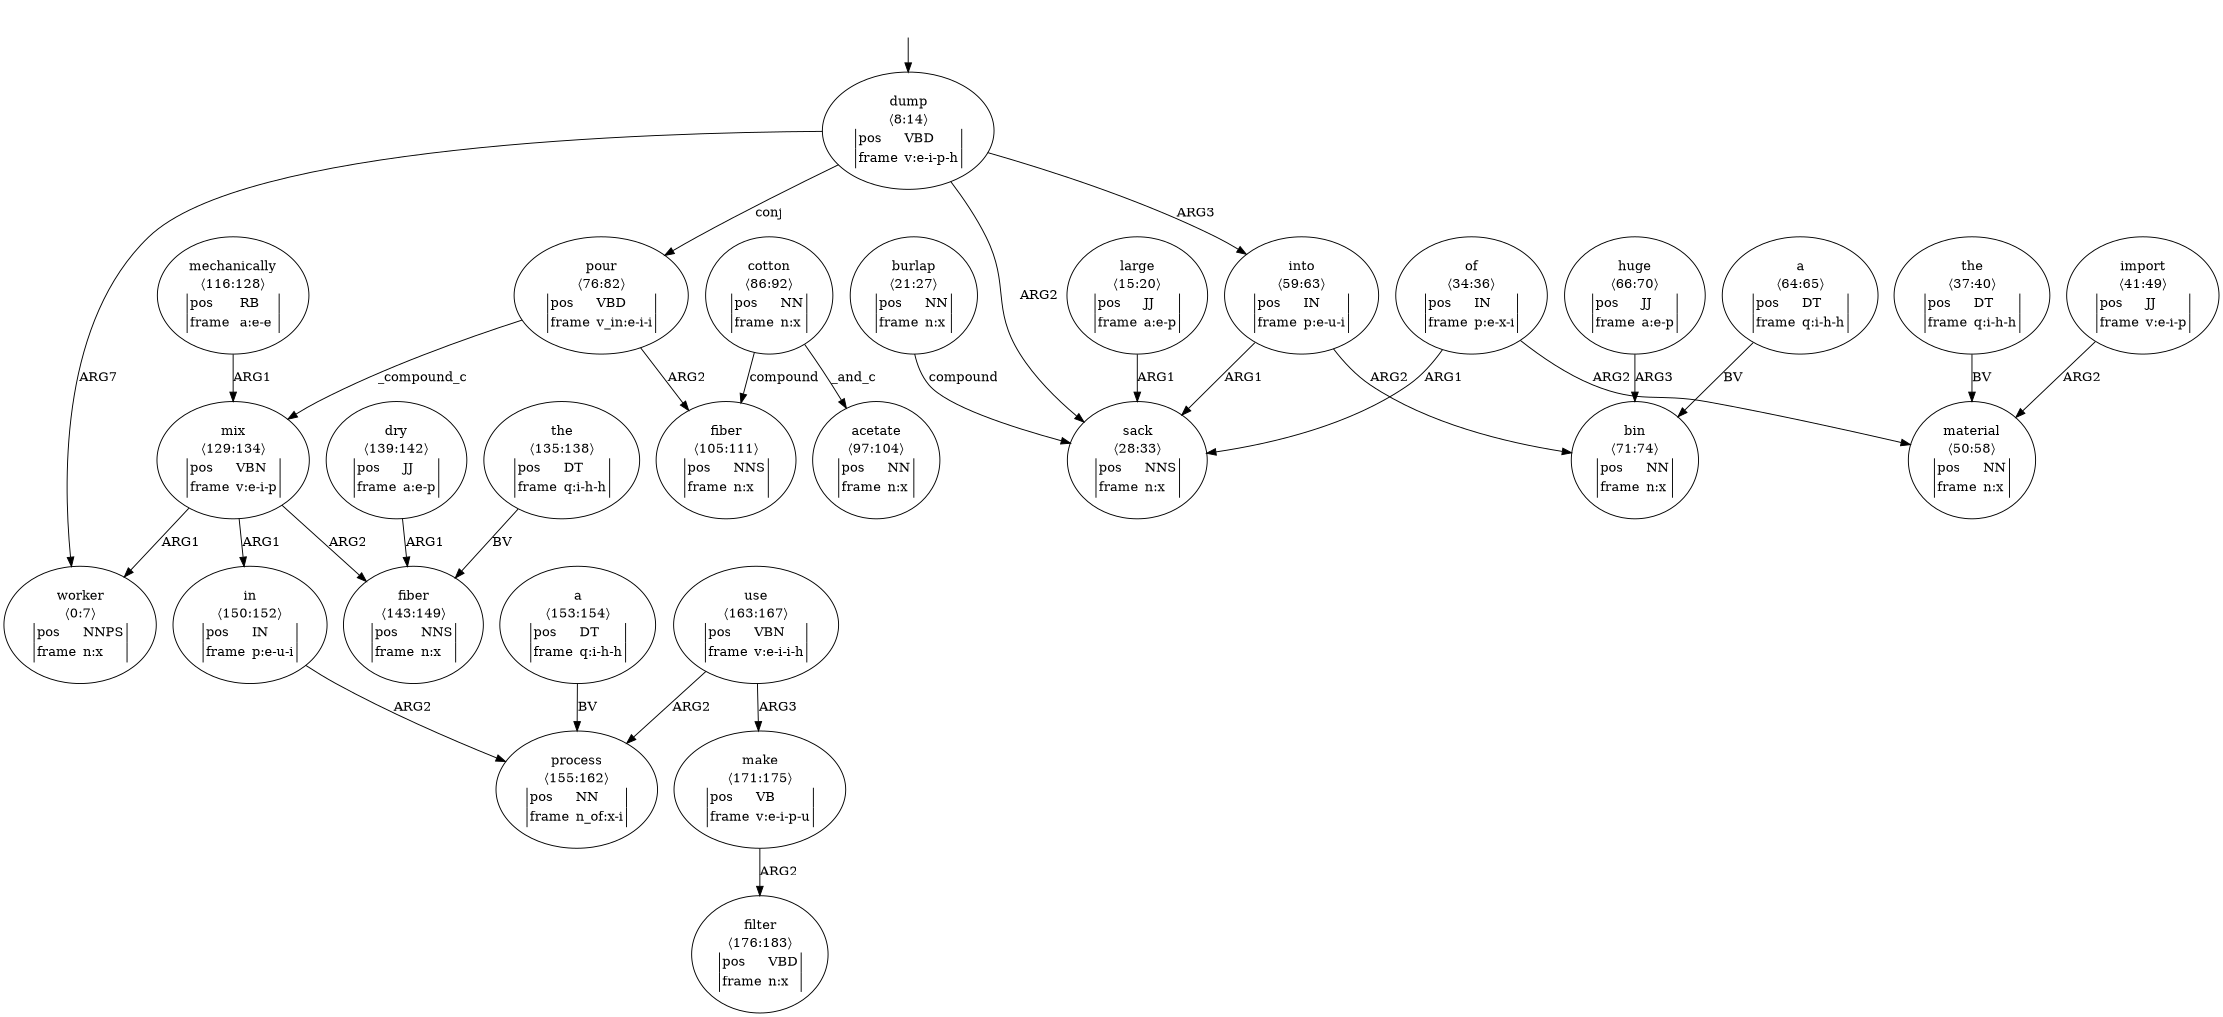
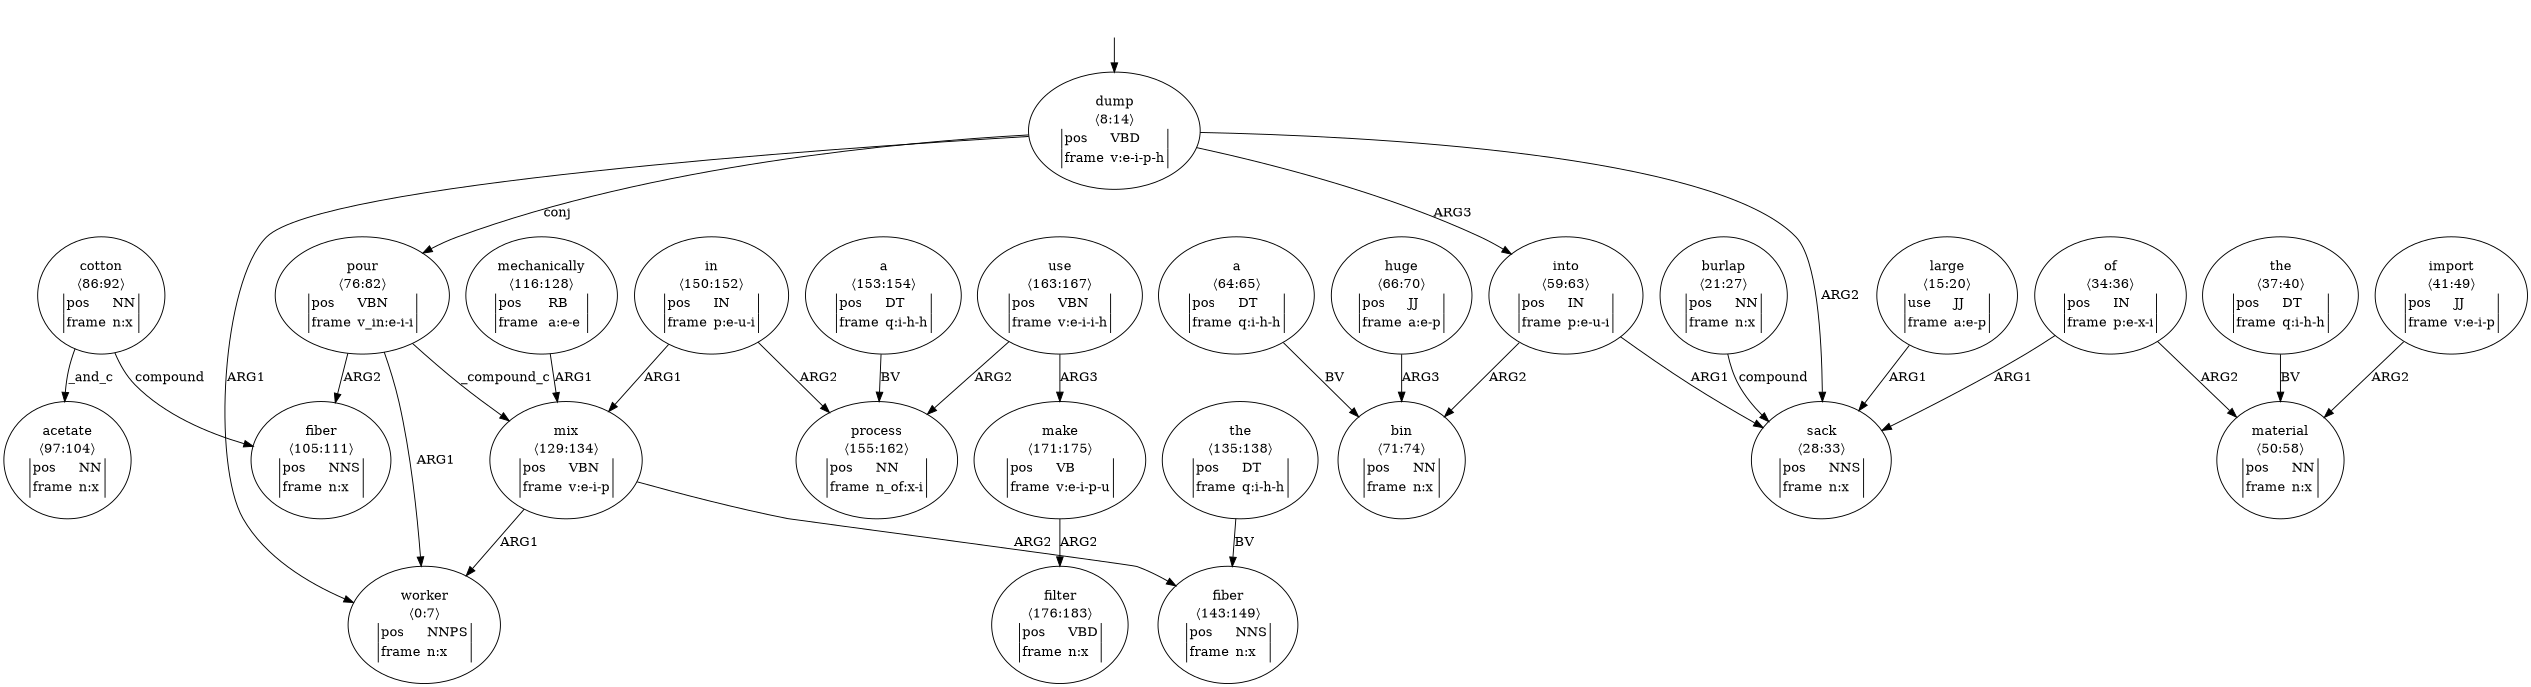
  digraph {
    top [style=invis]
    n2 [label=<<table align="center" border="0" cellspacing="0"><tr><td colspan="2">dump</td></tr><tr><td colspan="2">〈8:14〉</td></tr><tr><td sides="l" border="1" align="left">pos</td><td sides="r" border="1" align="left">VBD</td></tr><tr><td sides="l" border="1" align="left">frame</td><td sides="r" border="1" align="left">v:e-i-p-h</td></tr></table>>]
    n3 [label=<<table align="center" border="0" cellspacing="0"><tr><td colspan="2">worker</td></tr><tr><td colspan="2">〈0:7〉</td></tr><tr><td sides="l" border="1" align="left">pos</td><td sides="r" border="1" align="left">NNPS</td></tr><tr><td sides="l" border="1" align="left">frame</td><td sides="r" border="1" align="left">n:x</td></tr></table>>]
    n4 [label=<<table align="center" border="0" cellspacing="0"><tr><td colspan="2">sack</td></tr><tr><td colspan="2">〈28:33〉</td></tr><tr><td sides="l" border="1" align="left">pos</td><td sides="r" border="1" align="left">NNS</td></tr><tr><td sides="l" border="1" align="left">frame</td><td sides="r" border="1" align="left">n:x</td></tr></table>>]
    n5 [label=<<table align="center" border="0" cellspacing="0"><tr><td colspan="2">into</td></tr><tr><td colspan="2">〈59:63〉</td></tr><tr><td sides="l" border="1" align="left">pos</td><td sides="r" border="1" align="left">IN</td></tr><tr><td sides="l" border="1" align="left">frame</td><td sides="r" border="1" align="left">p:e-u-i</td></tr></table>>]
-   n6 [label=<<table align="center" border="0" cellspacing="0"><tr><td colspan="2">pour</td></tr><tr><td colspan="2">〈76:82〉</td></tr><tr><td sides="l" border="1" align="left">pos</td><td sides="r" border="1" align="left">VBD</td></tr><tr><td sides="l" border="1" align="left">frame</td><td sides="r" border="1" align="left">v_in:e-i-i</td></tr></table>>]
+   n6 [label=<<table align="center" border="0" cellspacing="0"><tr><td colspan="2">pour</td></tr><tr><td colspan="2">〈76:82〉</td></tr><tr><td sides="l" border="1" align="left">pos</td><td sides="r" border="1" align="left">VBN</td></tr><tr><td sides="l" border="1" align="left">frame</td><td sides="r" border="1" align="left">v_in:e-i-i</td></tr></table>>]
    n7 [label=<<table align="center" border="0" cellspacing="0"><tr><td colspan="2">bin</td></tr><tr><td colspan="2">〈71:74〉</td></tr><tr><td sides="l" border="1" align="left">pos</td><td sides="r" border="1" align="left">NN</td></tr><tr><td sides="l" border="1" align="left">frame</td><td sides="r" border="1" align="left">n:x</td></tr></table>>]
    n8 [label=<<table align="center" border="0" cellspacing="0"><tr><td colspan="2">fiber</td></tr><tr><td colspan="2">〈105:111〉</td></tr><tr><td sides="l" border="1" align="left">pos</td><td sides="r" border="1" align="left">NNS</td></tr><tr><td sides="l" border="1" align="left">frame</td><td sides="r" border="1" align="left">n:x</td></tr></table>>]
    n9 [label=<<table align="center" border="0" cellspacing="0"><tr><td colspan="2">mix</td></tr><tr><td colspan="2">〈129:134〉</td></tr><tr><td sides="l" border="1" align="left">pos</td><td sides="r" border="1" align="left">VBN</td></tr><tr><td sides="l" border="1" align="left">frame</td><td sides="r" border="1" align="left">v:e-i-p</td></tr></table>>]
-   n10 [label=<<table align="center" border="0" cellspacing="0"><tr><td colspan="2">large</td></tr><tr><td colspan="2">〈15:20〉</td></tr><tr><td sides="l" border="1" align="left">pos</td><td sides="r" border="1" align="left">JJ</td></tr><tr><td sides="l" border="1" align="left">frame</td><td sides="r" border="1" align="left">a:e-p</td></tr></table>>]
+   n10 [label=<<table align="center" border="0" cellspacing="0"><tr><td colspan="2">large</td></tr><tr><td colspan="2">〈15:20〉</td></tr><tr><td sides="l" border="1" align="left">use</td><td sides="r" border="1" align="left">JJ</td></tr><tr><td sides="l" border="1" align="left">frame</td><td sides="r" border="1" align="left">a:e-p</td></tr></table>>]
    n11 [label=<<table align="center" border="0" cellspacing="0"><tr><td colspan="2">burlap</td></tr><tr><td colspan="2">〈21:27〉</td></tr><tr><td sides="l" border="1" align="left">pos</td><td sides="r" border="1" align="left">NN</td></tr><tr><td sides="l" border="1" align="left">frame</td><td sides="r" border="1" align="left">n:x</td></tr></table>>]
    n12 [label=<<table align="center" border="0" cellspacing="0"><tr><td colspan="2">of</td></tr><tr><td colspan="2">〈34:36〉</td></tr><tr><td sides="l" border="1" align="left">pos</td><td sides="r" border="1" align="left">IN</td></tr><tr><td sides="l" border="1" align="left">frame</td><td sides="r" border="1" align="left">p:e-x-i</td></tr></table>>]
    n13 [label=<<table align="center" border="0" cellspacing="0"><tr><td colspan="2">material</td></tr><tr><td colspan="2">〈50:58〉</td></tr><tr><td sides="l" border="1" align="left">pos</td><td sides="r" border="1" align="left">NN</td></tr><tr><td sides="l" border="1" align="left">frame</td><td sides="r" border="1" align="left">n:x</td></tr></table>>]
    n14 [label=<<table align="center" border="0" cellspacing="0"><tr><td colspan="2">the</td></tr><tr><td colspan="2">〈37:40〉</td></tr><tr><td sides="l" border="1" align="left">pos</td><td sides="r" border="1" align="left">DT</td></tr><tr><td sides="l" border="1" align="left">frame</td><td sides="r" border="1" align="left">q:i-h-h</td></tr></table>>]
    n15 [label=<<table align="center" border="0" cellspacing="0"><tr><td colspan="2">import</td></tr><tr><td colspan="2">〈41:49〉</td></tr><tr><td sides="l" border="1" align="left">pos</td><td sides="r" border="1" align="left">JJ</td></tr><tr><td sides="l" border="1" align="left">frame</td><td sides="r" border="1" align="left">v:e-i-p</td></tr></table>>]
    n16 [label=<<table align="center" border="0" cellspacing="0"><tr><td colspan="2">a</td></tr><tr><td colspan="2">〈64:65〉</td></tr><tr><td sides="l" border="1" align="left">pos</td><td sides="r" border="1" align="left">DT</td></tr><tr><td sides="l" border="1" align="left">frame</td><td sides="r" border="1" align="left">q:i-h-h</td></tr></table>>]
    n17 [label=<<table align="center" border="0" cellspacing="0"><tr><td colspan="2">huge</td></tr><tr><td colspan="2">〈66:70〉</td></tr><tr><td sides="l" border="1" align="left">pos</td><td sides="r" border="1" align="left">JJ</td></tr><tr><td sides="l" border="1" align="left">frame</td><td sides="r" border="1" align="left">a:e-p</td></tr></table>>]
    n18 [label=<<table align="center" border="0" cellspacing="0"><tr><td colspan="2">fiber</td></tr><tr><td colspan="2">〈143:149〉</td></tr><tr><td sides="l" border="1" align="left">pos</td><td sides="r" border="1" align="left">NNS</td></tr><tr><td sides="l" border="1" align="left">frame</td><td sides="r" border="1" align="left">n:x</td></tr></table>>]
    n19 [label=<<table align="center" border="0" cellspacing="0"><tr><td colspan="2">cotton</td></tr><tr><td colspan="2">〈86:92〉</td></tr><tr><td sides="l" border="1" align="left">pos</td><td sides="r" border="1" align="left">NN</td></tr><tr><td sides="l" border="1" align="left">frame</td><td sides="r" border="1" align="left">n:x</td></tr></table>>]
    n20 [label=<<table align="center" border="0" cellspacing="0"><tr><td colspan="2">acetate</td></tr><tr><td colspan="2">〈97:104〉</td></tr><tr><td sides="l" border="1" align="left">pos</td><td sides="r" border="1" align="left">NN</td></tr><tr><td sides="l" border="1" align="left">frame</td><td sides="r" border="1" align="left">n:x</td></tr></table>>]
    n21 [label=<<table align="center" border="0" cellspacing="0"><tr><td colspan="2">mechanically</td></tr><tr><td colspan="2">〈116:128〉</td></tr><tr><td sides="l" border="1" align="left">pos</td><td sides="r" border="1" align="left">RB</td></tr><tr><td sides="l" border="1" align="left">frame</td><td sides="r" border="1" align="left">a:e-e</td></tr></table>>]
    n22 [label=<<table align="center" border="0" cellspacing="0"><tr><td colspan="2">the</td></tr><tr><td colspan="2">〈135:138〉</td></tr><tr><td sides="l" border="1" align="left">pos</td><td sides="r" border="1" align="left">DT</td></tr><tr><td sides="l" border="1" align="left">frame</td><td sides="r" border="1" align="left">q:i-h-h</td></tr></table>>]
-   n23 [label=<<table align="center" border="0" cellspacing="0"><tr><td colspan="2">dry</td></tr><tr><td colspan="2">〈139:142〉</td></tr><tr><td sides="l" border="1" align="left">pos</td><td sides="r" border="1" align="left">JJ</td></tr><tr><td sides="l" border="1" align="left">frame</td><td sides="r" border="1" align="left">a:e-p</td></tr></table>>]
    n24 [label=<<table align="center" border="0" cellspacing="0"><tr><td colspan="2">in</td></tr><tr><td colspan="2">〈150:152〉</td></tr><tr><td sides="l" border="1" align="left">pos</td><td sides="r" border="1" align="left">IN</td></tr><tr><td sides="l" border="1" align="left">frame</td><td sides="r" border="1" align="left">p:e-u-i</td></tr></table>>]
    n25 [label=<<table align="center" border="0" cellspacing="0"><tr><td colspan="2">process</td></tr><tr><td colspan="2">〈155:162〉</td></tr><tr><td sides="l" border="1" align="left">pos</td><td sides="r" border="1" align="left">NN</td></tr><tr><td sides="l" border="1" align="left">frame</td><td sides="r" border="1" align="left">n_of:x-i</td></tr></table>>]
    n26 [label=<<table align="center" border="0" cellspacing="0"><tr><td colspan="2">a</td></tr><tr><td colspan="2">〈153:154〉</td></tr><tr><td sides="l" border="1" align="left">pos</td><td sides="r" border="1" align="left">DT</td></tr><tr><td sides="l" border="1" align="left">frame</td><td sides="r" border="1" align="left">q:i-h-h</td></tr></table>>]
    n27 [label=<<table align="center" border="0" cellspacing="0"><tr><td colspan="2">use</td></tr><tr><td colspan="2">〈163:167〉</td></tr><tr><td sides="l" border="1" align="left">pos</td><td sides="r" border="1" align="left">VBN</td></tr><tr><td sides="l" border="1" align="left">frame</td><td sides="r" border="1" align="left">v:e-i-i-h</td></tr></table>>]
    n28 [label=<<table align="center" border="0" cellspacing="0"><tr><td colspan="2">make</td></tr><tr><td colspan="2">〈171:175〉</td></tr><tr><td sides="l" border="1" align="left">pos</td><td sides="r" border="1" align="left">VB</td></tr><tr><td sides="l" border="1" align="left">frame</td><td sides="r" border="1" align="left">v:e-i-p-u</td></tr></table>>]
    n29 [label=<<table align="center" border="0" cellspacing="0"><tr><td colspan="2">filter</td></tr><tr><td colspan="2">〈176:183〉</td></tr><tr><td sides="l" border="1" align="left">pos</td><td sides="r" border="1" align="left">VBD</td></tr><tr><td sides="l" border="1" align="left">frame</td><td sides="r" border="1" align="left">n:x</td></tr></table>>]
    top -> n2
-   n2 -> n3 [label=ARG7]
+   n2 -> n3 [label=ARG1]
    n2 -> n4 [label=ARG2]
    n2 -> n5 [label=ARG3]
    n2 -> n6 [label=conj]
    n5 -> n4 [label=ARG1]
    n5 -> n7 [label=ARG2]
+   n6 -> n3 [label=ARG1]
    n6 -> n8 [label=ARG2]
    n6 -> n9 [label=_compound_c]
    n9 -> n3 [label=ARG1]
    n9 -> n18 [label=ARG2]
    n10 -> n4 [label=ARG1]
    n11 -> n4 [label=compound]
    n12 -> n4 [label=ARG1]
    n12 -> n13 [label=ARG2]
    n14 -> n13 [label=BV]
    n15 -> n13 [label=ARG2]
    n16 -> n7 [label=BV]
    n17 -> n7 [label=ARG3]
    n19 -> n8 [label=compound]
    n19 -> n20 [label=_and_c]
    n21 -> n9 [label=ARG1]
    n22 -> n18 [label=BV]
-   n23 -> n18 [label=ARG1]
-   n9 -> n24 [label=ARG1]
+   n24 -> n9 [label=ARG1]
    n24 -> n25 [label=ARG2]
    n26 -> n25 [label=BV]
    n27 -> n25 [label=ARG2]
    n27 -> n28 [label=ARG3]
    n28 -> n29 [label=ARG2]
  }
